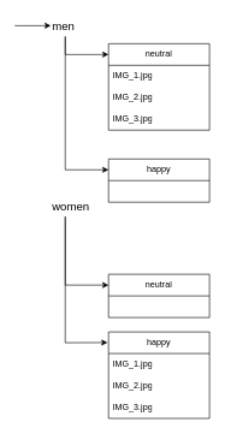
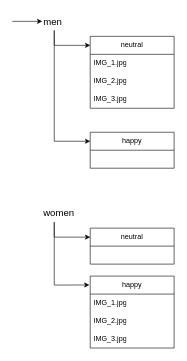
  <mxCell id="0" />
  <mxCell id="1" parent="0" />
  <mxCell id="2" value="neutral" style="swimlane;fontStyle=0;childLayout=stackLayout;horizontal=1;startSize=30;horizontalStack=0;resizeParent=1;resizeParentMax=0;resizeLast=0;collapsible=1;marginBottom=0;whiteSpace=wrap;html=1;" parent="1" vertex="1"><mxGeometry x="150" y="60" width="140" height="120" as="geometry" /></mxCell>
  <mxCell id="3" value="IMG_1.jpg" style="text;strokeColor=none;fillColor=none;align=left;verticalAlign=middle;spacingLeft=4;spacingRight=4;overflow=hidden;points=[[0,0.5],[1,0.5]];portConstraint=eastwest;rotatable=0;whiteSpace=wrap;html=1;" parent="2" vertex="1"><mxGeometry y="30" width="140" height="30" as="geometry" /></mxCell>
  <mxCell id="4" value="IMG_2.jpg" style="text;strokeColor=none;fillColor=none;align=left;verticalAlign=middle;spacingLeft=4;spacingRight=4;overflow=hidden;points=[[0,0.5],[1,0.5]];portConstraint=eastwest;rotatable=0;whiteSpace=wrap;html=1;" parent="2" vertex="1"><mxGeometry y="60" width="140" height="30" as="geometry" /></mxCell>
  <mxCell id="5" value="IMG_3.jpg" style="text;strokeColor=none;fillColor=none;align=left;verticalAlign=middle;spacingLeft=4;spacingRight=4;overflow=hidden;points=[[0,0.5],[1,0.5]];portConstraint=eastwest;rotatable=0;whiteSpace=wrap;html=1;" parent="2" vertex="1"><mxGeometry y="90" width="140" height="30" as="geometry" /></mxCell>
  <mxCell id="6" value="happy" style="swimlane;fontStyle=0;childLayout=stackLayout;horizontal=1;startSize=30;horizontalStack=0;resizeParent=1;resizeParentMax=0;resizeLast=0;collapsible=1;marginBottom=0;whiteSpace=wrap;html=1;" parent="1" vertex="1"><mxGeometry x="150" y="220" width="140" height="60" as="geometry" /></mxCell>
  <mxCell id="7" value="neutral" style="swimlane;fontStyle=0;childLayout=stackLayout;horizontal=1;startSize=30;horizontalStack=0;resizeParent=1;resizeParentMax=0;resizeLast=0;collapsible=1;marginBottom=0;whiteSpace=wrap;html=1;" parent="1" vertex="1"><mxGeometry x="150" y="380" width="140" height="60" as="geometry" /></mxCell>
  <mxCell id="8" value="happy" style="swimlane;fontStyle=0;childLayout=stackLayout;horizontal=1;startSize=30;horizontalStack=0;resizeParent=1;resizeParentMax=0;resizeLast=0;collapsible=1;marginBottom=0;whiteSpace=wrap;html=1;" parent="1" vertex="1"><mxGeometry x="150" y="460" width="140" height="120" as="geometry" /></mxCell>
  <mxCell id="9" value="IMG_1.jpg" style="text;strokeColor=none;fillColor=none;align=left;verticalAlign=middle;spacingLeft=4;spacingRight=4;overflow=hidden;points=[[0,0.5],[1,0.5]];portConstraint=eastwest;rotatable=0;whiteSpace=wrap;html=1;" parent="8" vertex="1"><mxGeometry y="30" width="140" height="30" as="geometry" /></mxCell>
  <mxCell id="10" value="IMG_2.jpg" style="text;strokeColor=none;fillColor=none;align=left;verticalAlign=middle;spacingLeft=4;spacingRight=4;overflow=hidden;points=[[0,0.5],[1,0.5]];portConstraint=eastwest;rotatable=0;whiteSpace=wrap;html=1;" parent="8" vertex="1"><mxGeometry y="60" width="140" height="30" as="geometry" /></mxCell>
  <mxCell id="11" value="IMG_3.jpg" style="text;strokeColor=none;fillColor=none;align=left;verticalAlign=middle;spacingLeft=4;spacingRight=4;overflow=hidden;points=[[0,0.5],[1,0.5]];portConstraint=eastwest;rotatable=0;whiteSpace=wrap;html=1;" parent="8" vertex="1"><mxGeometry y="90" width="140" height="30" as="geometry" /></mxCell>
  <mxCell id="12" style="edgeStyle=orthogonalEdgeStyle;rounded=0;orthogonalLoop=1;jettySize=auto;html=1;exitX=0;exitY=0.5;exitDx=0;exitDy=0;entryX=0;entryY=0.5;entryDx=0;entryDy=0;" parent="1" target="13" edge="1"><mxGeometry relative="1" as="geometry"><mxPoint x="20" y="35" as="sourcePoint" /><Array as="points"><mxPoint x="30" y="35" /><mxPoint x="30" y="35" /></Array></mxGeometry></mxCell>
  <mxCell id="13" value="&lt;font style=&quot;font-size: 16px;&quot;&gt;men&lt;/font&gt;" style="text;html=1;strokeColor=none;fillColor=none;align=left;verticalAlign=middle;whiteSpace=wrap;rounded=0;" parent="1" vertex="1"><mxGeometry x="70" y="20" width="40" height="30" as="geometry" /></mxCell>
- <mxCell id="14" value="&lt;font style=&quot;font-size: 16px;&quot;&gt;women&lt;/font&gt;" style="text;html=1;strokeColor=none;fillColor=none;align=left;verticalAlign=middle;whiteSpace=wrap;rounded=0;" parent="1" vertex="1"><mxGeometry x="70" y="270" width="40" height="30" as="geometry" /></mxCell>
+ <mxCell id="14" value="&lt;font style=&quot;font-size: 16px;&quot;&gt;women&lt;/font&gt;" style="text;html=1;strokeColor=none;fillColor=none;align=left;verticalAlign=middle;whiteSpace=wrap;rounded=0;" parent="1" vertex="1"><mxGeometry x="70" y="340" width="40" height="30" as="geometry" /></mxCell>
  <mxCell id="15" value="" style="endArrow=classic;html=1;rounded=0;entryX=0;entryY=0.125;entryDx=0;entryDy=0;entryPerimeter=0;" parent="1" target="2" edge="1"><mxGeometry width="50" height="50" relative="1" as="geometry"><mxPoint x="90" y="50" as="sourcePoint" /><mxPoint x="120" y="120" as="targetPoint" /><Array as="points"><mxPoint x="90" y="75" /></Array></mxGeometry></mxCell>
  <mxCell id="16" value="" style="endArrow=classic;html=1;rounded=0;entryX=0;entryY=0.25;entryDx=0;entryDy=0;" parent="1" target="6" edge="1"><mxGeometry width="50" height="50" relative="1" as="geometry"><mxPoint x="90" y="50" as="sourcePoint" /><mxPoint x="110" y="220" as="targetPoint" /><Array as="points"><mxPoint x="90" y="235" /></Array></mxGeometry></mxCell>
  <mxCell id="17" value="" style="endArrow=classic;html=1;rounded=0;entryX=0;entryY=0.25;entryDx=0;entryDy=0;exitX=0.5;exitY=1;exitDx=0;exitDy=0;" parent="1" source="14" target="7" edge="1"><mxGeometry width="50" height="50" relative="1" as="geometry"><mxPoint x="60" y="370" as="sourcePoint" /><mxPoint x="60" y="410" as="targetPoint" /><Array as="points"><mxPoint x="90" y="395" /></Array></mxGeometry></mxCell>
  <mxCell id="18" value="" style="endArrow=classic;html=1;rounded=0;entryX=-0.01;entryY=0.123;entryDx=0;entryDy=0;entryPerimeter=0;exitX=0.5;exitY=1;exitDx=0;exitDy=0;" parent="1" source="14" target="8" edge="1"><mxGeometry width="50" height="50" relative="1" as="geometry"><mxPoint x="50" y="570" as="sourcePoint" /><mxPoint x="100" y="520" as="targetPoint" /><Array as="points"><mxPoint x="90" y="475" /></Array></mxGeometry></mxCell>
